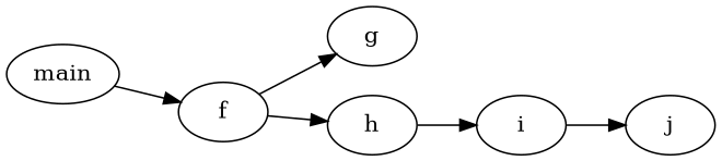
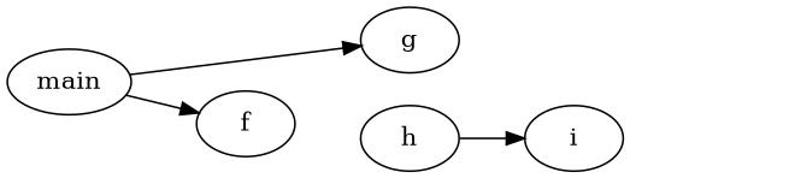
  digraph {
    rankdir=LR
    main
    f
    g
    h
    i
-   j
    main -> f
-   f -> g
-   f -> h
+   main -> g
    h -> i
-   i -> j
  }
